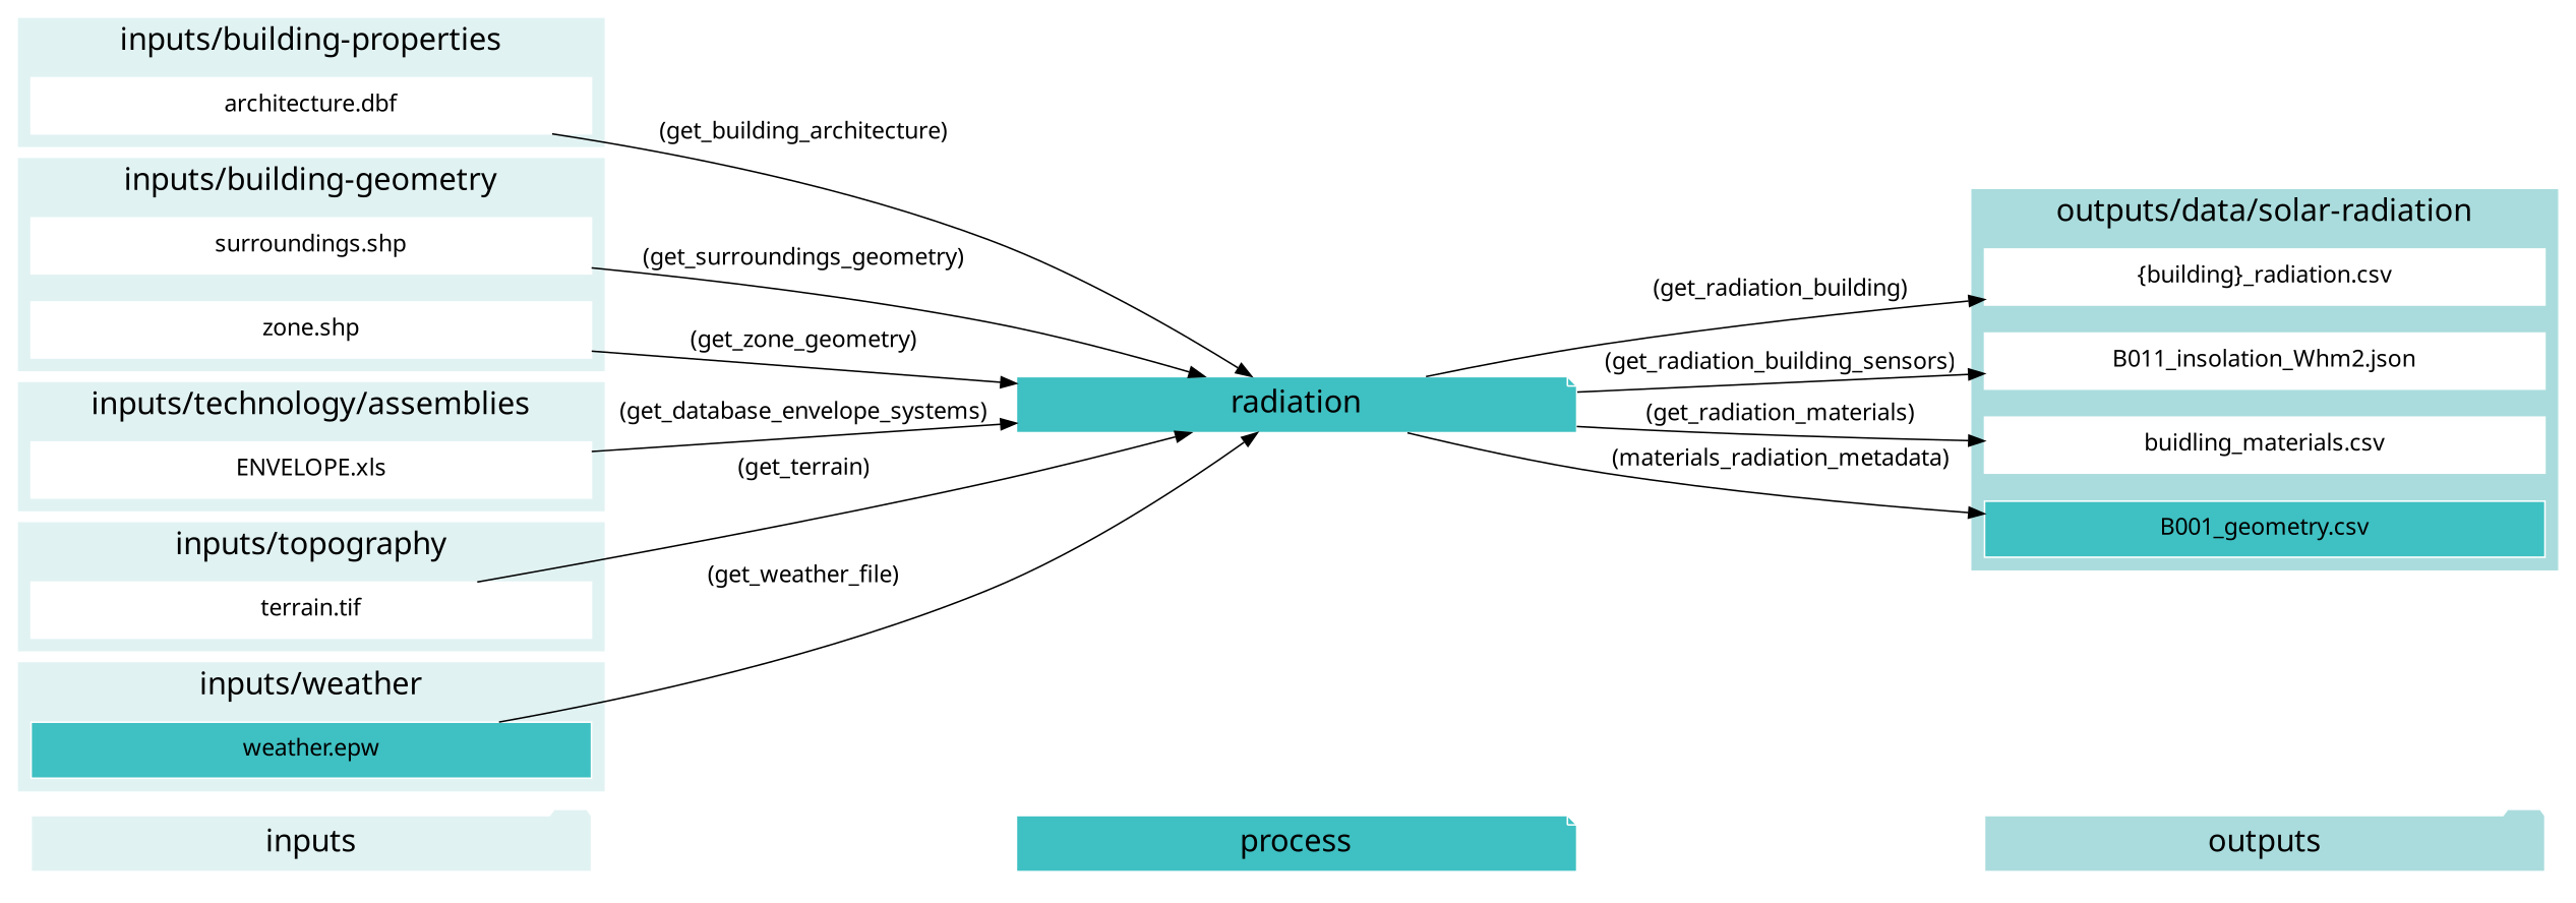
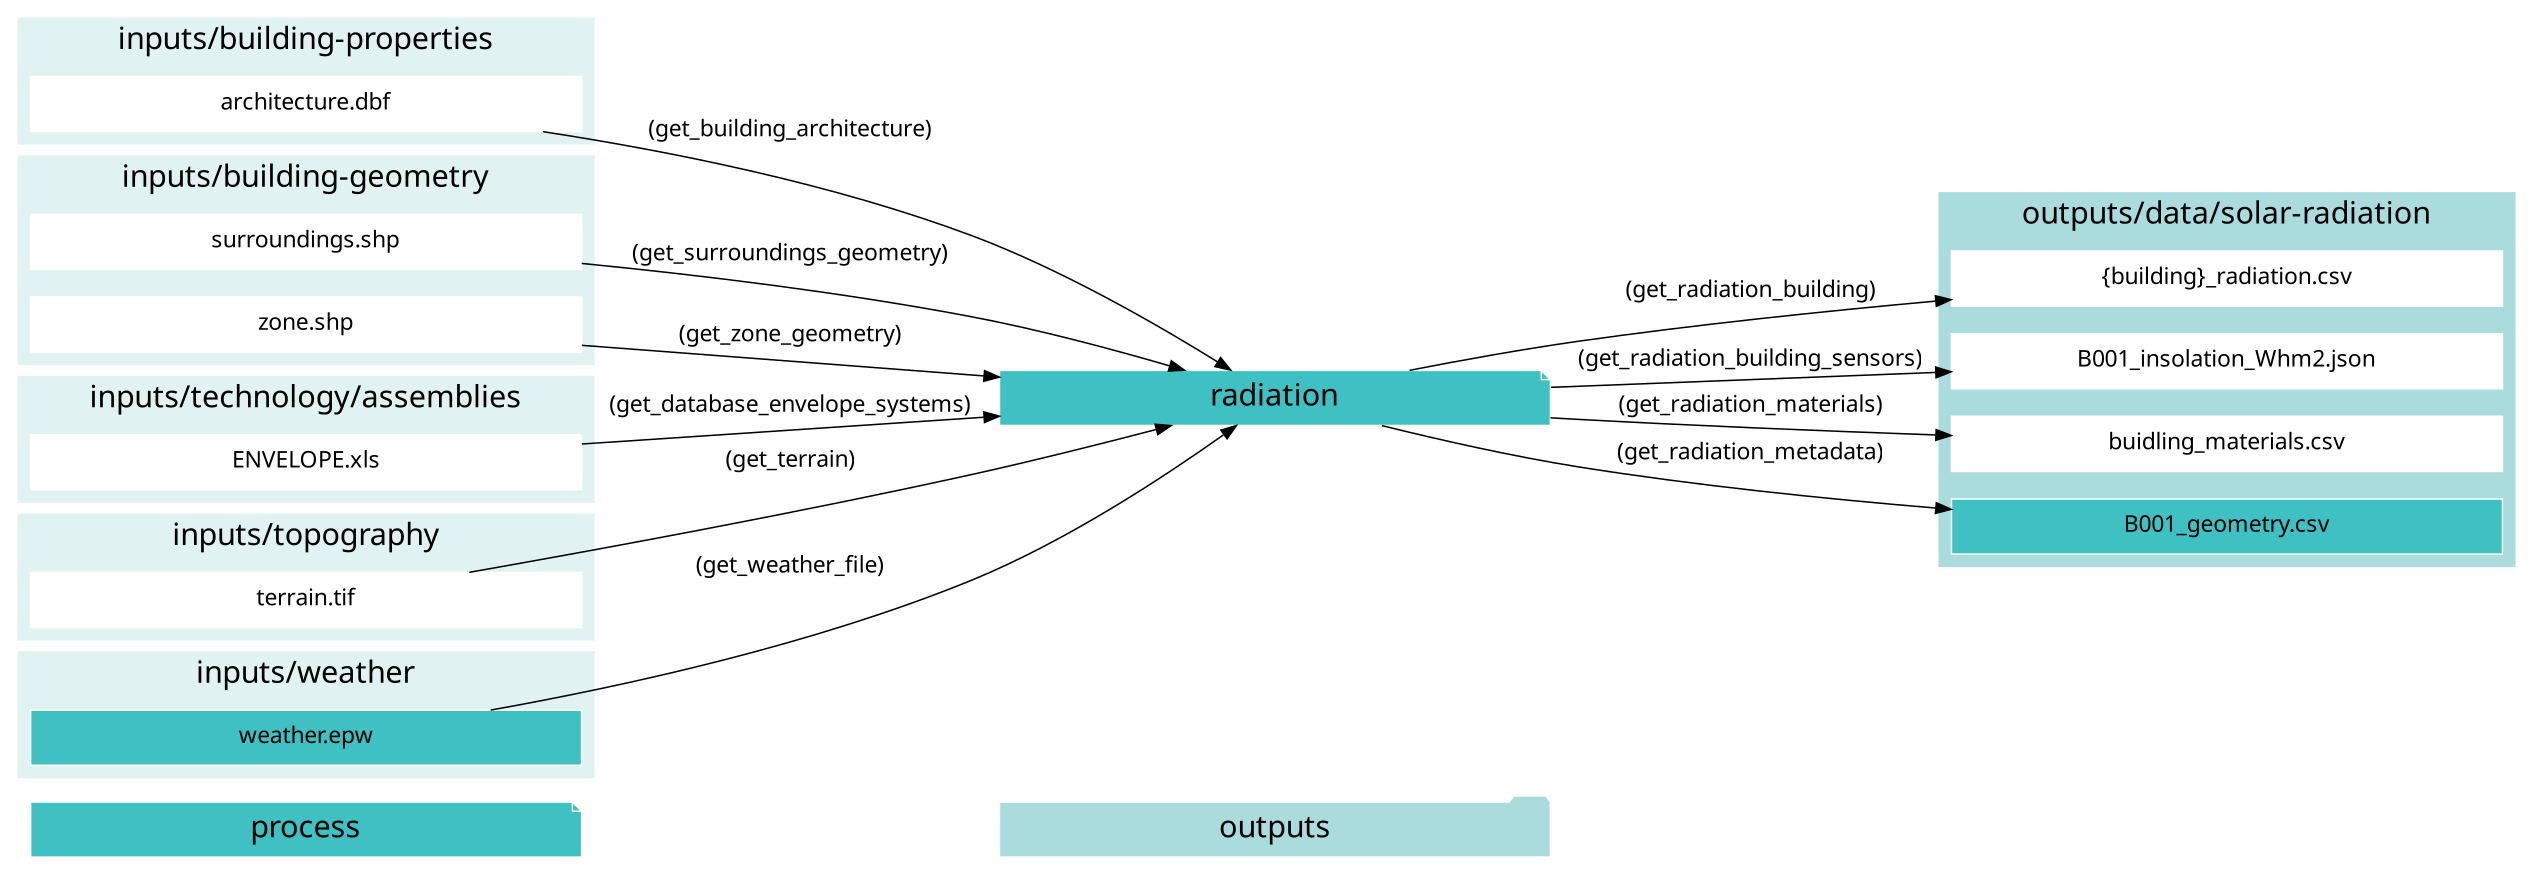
  digraph {
    fontname="Noto Sans"
    newrank=true
    rankdir=LR
    node [color=white fixedsize=true fontname="Noto Sans" fontsize=15 shape=box style=filled]
    edge [fontname="Noto Sans" fontsize=15]
    process [fillcolor="#3FC0C2" fontsize=20 shape=note width=5]
    outputs [fillcolor="#aadcdd" fontsize=20 shape=folder width=5]
-   inputs [fillcolor="#E1F2F2" fontsize=20 shape=folder width=5]
    "architecture.dbf" [width=5]
    "surroundings.shp" [width=5]
    "zone.shp" [width=5]
    "ENVELOPE.xls" [width=5]
    "terrain.tif" [width=5]
    "weather.epw" [fillcolor="#3FC0C2" width=5]
    "{building}_radiation.csv" [width=5]
-   "B001_insolation_Whm2.json" [width=5 label="B011_insolation_Whm2.json"]
+   "B001_insolation_Whm2.json" [width=5]
    "buidling_materials.csv" [width=5]
    "B001_geometry.csv" [fillcolor="#3FC0C2" width=5]
    radiation [fillcolor="#3FC0C2" fontsize=20 shape=note width=5]
    subgraph cluster_1 {
      fontsize=25
      style=invis
      process
      outputs
-     inputs
    }
    subgraph cluster_2 {
      color="#E1F2F2"
      fontsize=20
      label="inputs/building-properties"
      rank=same
      style=filled
      "architecture.dbf"
    }
    subgraph cluster_3 {
      color="#E1F2F2"
      fontsize=20
      label="inputs/building-geometry"
      rank=same
      style=filled
      "surroundings.shp"
      "zone.shp"
    }
    subgraph cluster_4 {
      color="#E1F2F2"
      fontsize=20
      label="inputs/technology/assemblies"
      rank=same
      style=filled
      "ENVELOPE.xls"
    }
    subgraph cluster_5 {
      color="#E1F2F2"
      fontsize=20
      label="inputs/topography"
      rank=same
      style=filled
      "terrain.tif"
    }
    subgraph cluster_6 {
      color="#E1F2F2"
      fontsize=20
      label="inputs/weather"
      rank=same
      style=filled
      "weather.epw"
    }
    subgraph cluster_7 {
      color="#aadcdd"
      fontsize=20
      label="outputs/data/solar-radiation"
      rank=same
      style=filled
      "{building}_radiation.csv"
      "B001_insolation_Whm2.json"
      "buidling_materials.csv"
      "B001_geometry.csv"
    }
    process -> outputs [style=invis]
-   inputs -> process [style=invis]
    "architecture.dbf" -> radiation [label="(get_building_architecture)"]
    "surroundings.shp" -> radiation [label="(get_surroundings_geometry)"]
    "zone.shp" -> radiation [label="(get_zone_geometry)"]
    "ENVELOPE.xls" -> radiation [label="(get_database_envelope_systems)"]
    "terrain.tif" -> radiation [label="(get_terrain)"]
    "weather.epw" -> radiation [label="(get_weather_file)"]
    radiation -> "{building}_radiation.csv" [label="(get_radiation_building)"]
    radiation -> "B001_insolation_Whm2.json" [label="(get_radiation_building_sensors)"]
    radiation -> "buidling_materials.csv" [label="(get_radiation_materials)"]
-   radiation -> "B001_geometry.csv" [label="(materials_radiation_metadata)"]
+   radiation -> "B001_geometry.csv" [label="(get_radiation_metadata)"]
  }
